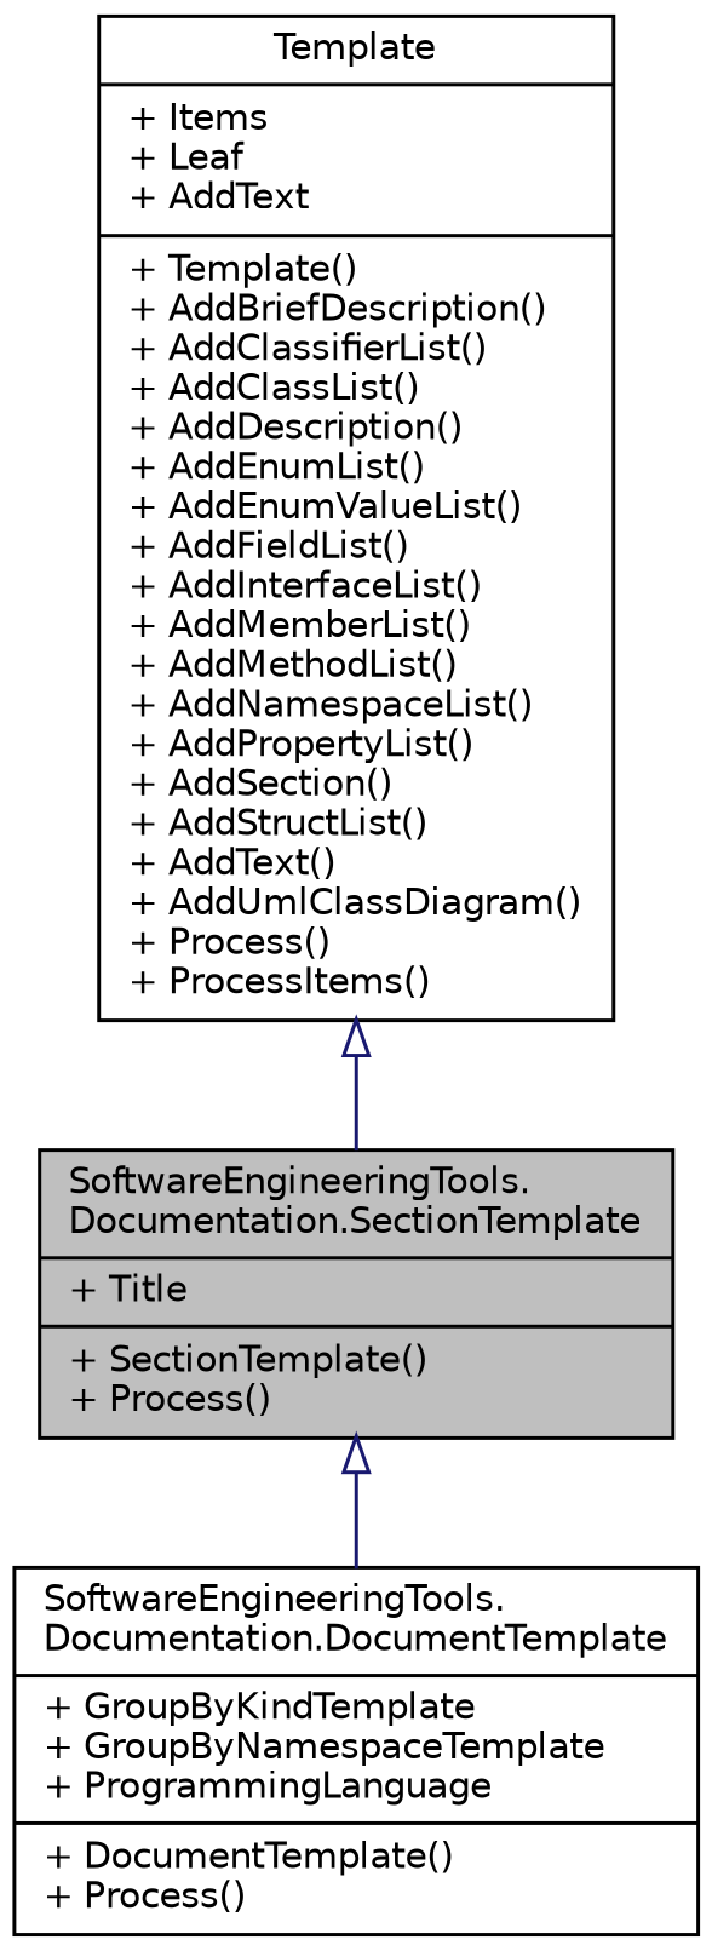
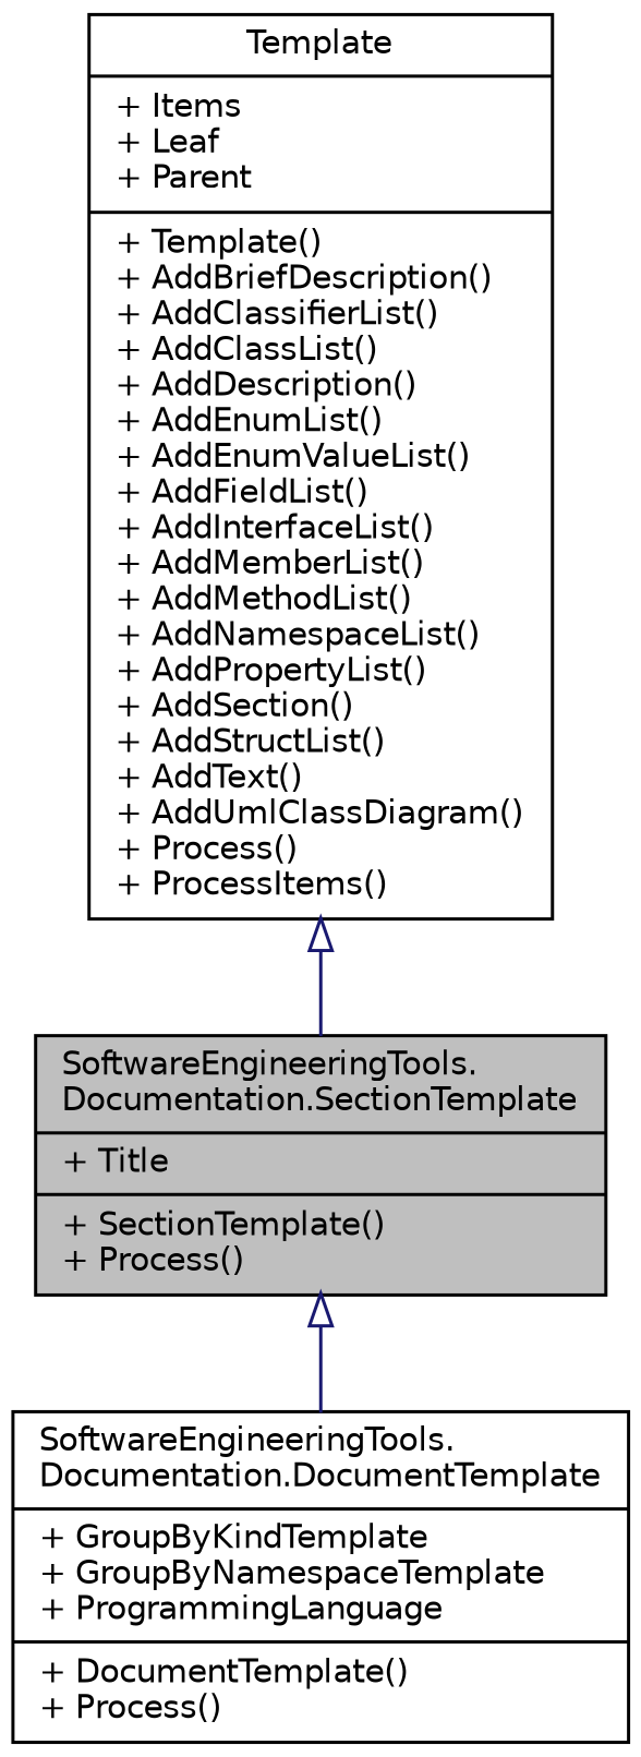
  digraph {
    node [color=black fillcolor=white fontname=Helvetica fontsize=10 shape=record style=filled]
    edge [arrowtail=onormal color=midnightblue dir=back fontname=Helvetica fontsize=10 labelfontname=Helvetica labelfontsize=10 style=solid]
    n1 [fillcolor=grey75 fontcolor=black height=0.2 label="{SoftwareEngineeringTools.\lDocumentation.SectionTemplate\n|+ Title\l|+ SectionTemplate()\l+ Process()\l}" width=0.4]
    n2 [height=0.2 label="{SoftwareEngineeringTools.\lDocumentation.DocumentTemplate\n|+ GroupByKindTemplate\l+ GroupByNamespaceTemplate\l+ ProgrammingLanguage\l|+ DocumentTemplate()\l+ Process()\l}" width=0.4]
-   n3 [height=0.2 label="{Template\n|+ Items\l+ Leaf\l+ AddText\l|+ Template()\l+ AddBriefDescription()\l+ AddClassifierList()\l+ AddClassList()\l+ AddDescription()\l+ AddEnumList()\l+ AddEnumValueList()\l+ AddFieldList()\l+ AddInterfaceList()\l+ AddMemberList()\l+ AddMethodList()\l+ AddNamespaceList()\l+ AddPropertyList()\l+ AddSection()\l+ AddStructList()\l+ AddText()\l+ AddUmlClassDiagram()\l+ Process()\l+ ProcessItems()\l}" width=0.4]
+   n3 [height=0.2 label="{Template\n|+ Items\l+ Leaf\l+ Parent\l|+ Template()\l+ AddBriefDescription()\l+ AddClassifierList()\l+ AddClassList()\l+ AddDescription()\l+ AddEnumList()\l+ AddEnumValueList()\l+ AddFieldList()\l+ AddInterfaceList()\l+ AddMemberList()\l+ AddMethodList()\l+ AddNamespaceList()\l+ AddPropertyList()\l+ AddSection()\l+ AddStructList()\l+ AddText()\l+ AddUmlClassDiagram()\l+ Process()\l+ ProcessItems()\l}" width=0.4]
    n1 -> n2
    n3 -> n1
  }
